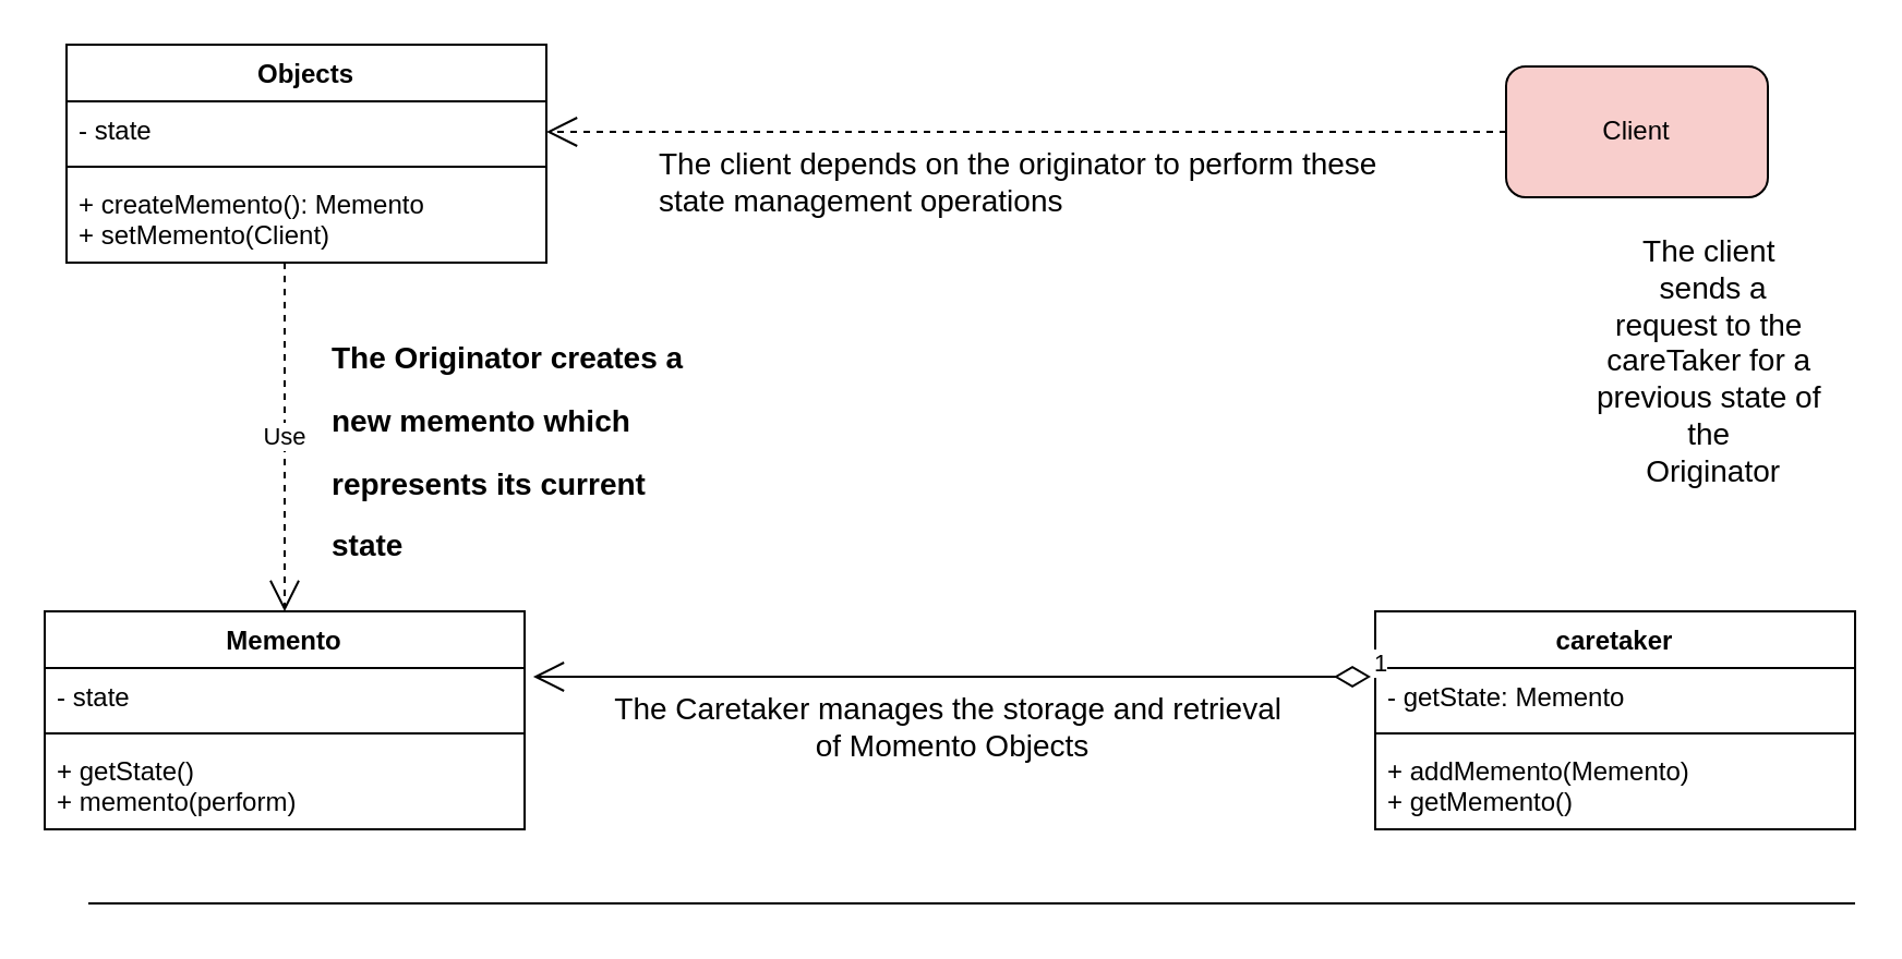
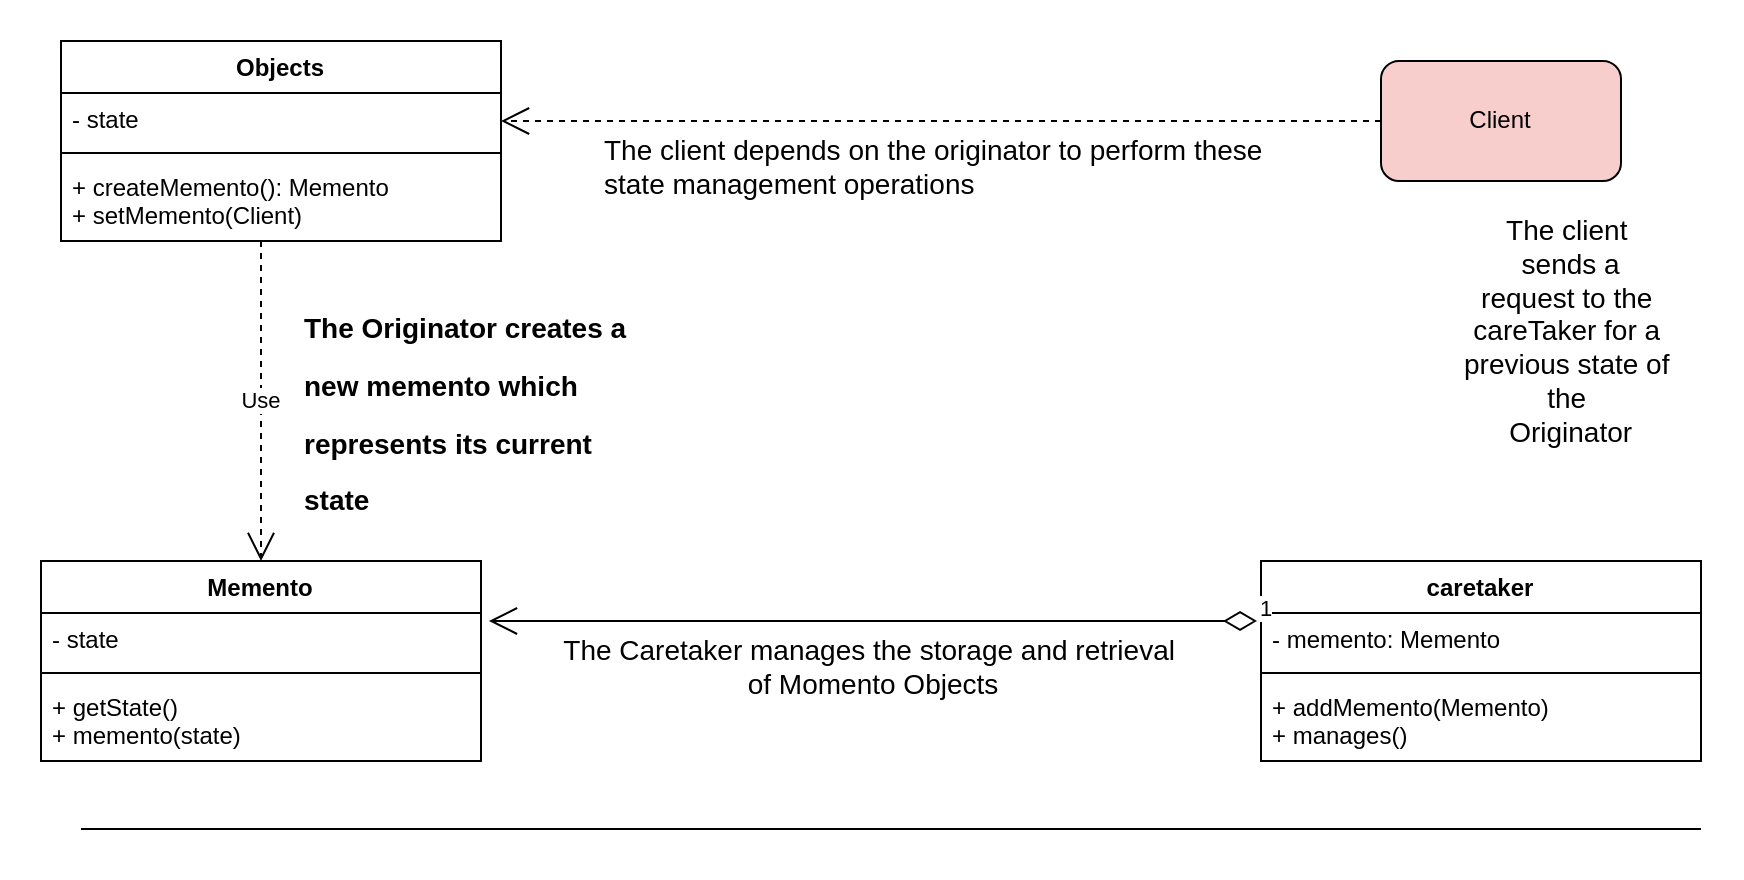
  <mxCell id="0" />
  <mxCell id="1" parent="0" />
  <mxCell id="2" value="Objects" style="swimlane;fontStyle=1;align=center;verticalAlign=top;childLayout=stackLayout;horizontal=1;startSize=26;horizontalStack=0;resizeParent=1;resizeParentMax=0;resizeLast=0;collapsible=1;marginBottom=0;whiteSpace=wrap;html=1;" vertex="1" parent="1"><mxGeometry x="30" y="20" width="220" height="100" as="geometry" /></mxCell>
  <mxCell id="3" value="- state&lt;div&gt;&lt;br&gt;&lt;/div&gt;" style="text;strokeColor=none;fillColor=none;align=left;verticalAlign=top;spacingLeft=4;spacingRight=4;overflow=hidden;rotatable=0;points=[[0,0.5],[1,0.5]];portConstraint=eastwest;whiteSpace=wrap;html=1;" vertex="1" parent="2"><mxGeometry y="26" width="220" height="26" as="geometry" /></mxCell>
  <mxCell id="4" value="" style="line;strokeWidth=1;fillColor=none;align=left;verticalAlign=middle;spacingTop=-1;spacingLeft=3;spacingRight=3;rotatable=0;labelPosition=right;points=[];portConstraint=eastwest;strokeColor=inherit;" vertex="1" parent="2"><mxGeometry y="52" width="220" height="8" as="geometry" /></mxCell>
  <mxCell id="5" value="+ createMemento(): Memento&lt;div&gt;+ setMemento(Client)&lt;/div&gt;" style="text;strokeColor=none;fillColor=none;align=left;verticalAlign=top;spacingLeft=4;spacingRight=4;overflow=hidden;rotatable=0;points=[[0,0.5],[1,0.5]];portConstraint=eastwest;whiteSpace=wrap;html=1;" vertex="1" parent="2"><mxGeometry y="60" width="220" height="40" as="geometry" /></mxCell>
  <mxCell id="6" value="Use" style="endArrow=open;endSize=12;dashed=1;html=1;rounded=0;" edge="1" parent="1"><mxGeometry width="160" relative="1" as="geometry"><mxPoint x="130" y="120" as="sourcePoint" /><mxPoint x="130" y="280" as="targetPoint" /></mxGeometry></mxCell>
  <mxCell id="7" value="Memento" style="swimlane;fontStyle=1;align=center;verticalAlign=top;childLayout=stackLayout;horizontal=1;startSize=26;horizontalStack=0;resizeParent=1;resizeParentMax=0;resizeLast=0;collapsible=1;marginBottom=0;whiteSpace=wrap;html=1;" vertex="1" parent="1"><mxGeometry y="280" width="220" height="100" as="geometry" x="20" /></mxCell>
  <mxCell id="8" value="- state&lt;div&gt;&lt;br&gt;&lt;/div&gt;" style="text;strokeColor=none;fillColor=none;align=left;verticalAlign=top;spacingLeft=4;spacingRight=4;overflow=hidden;rotatable=0;points=[[0,0.5],[1,0.5]];portConstraint=eastwest;whiteSpace=wrap;html=1;" vertex="1" parent="7"><mxGeometry y="26" width="220" height="26" as="geometry" /></mxCell>
  <mxCell id="9" value="" style="line;strokeWidth=1;fillColor=none;align=left;verticalAlign=middle;spacingTop=-1;spacingLeft=3;spacingRight=3;rotatable=0;labelPosition=right;points=[];portConstraint=eastwest;strokeColor=inherit;" vertex="1" parent="7"><mxGeometry y="52" width="220" height="8" as="geometry" /></mxCell>
- <mxCell id="10" value="+ getState()&lt;div&gt;+ memento(perform)&lt;/div&gt;" style="text;strokeColor=none;fillColor=none;align=left;verticalAlign=top;spacingLeft=4;spacingRight=4;overflow=hidden;rotatable=0;points=[[0,0.5],[1,0.5]];portConstraint=eastwest;whiteSpace=wrap;html=1;" vertex="1" parent="7"><mxGeometry y="60" width="220" height="40" as="geometry" /></mxCell>
+ <mxCell id="10" value="+ getState()&lt;div&gt;+ memento(state)&lt;/div&gt;" style="text;strokeColor=none;fillColor=none;align=left;verticalAlign=top;spacingLeft=4;spacingRight=4;overflow=hidden;rotatable=0;points=[[0,0.5],[1,0.5]];portConstraint=eastwest;whiteSpace=wrap;html=1;" vertex="1" parent="7"><mxGeometry y="60" width="220" height="40" as="geometry" /></mxCell>
  <mxCell id="11" value="&lt;h1 style=&quot;margin-top: 0px;&quot;&gt;&lt;font style=&quot;font-size: 14px;&quot;&gt;The Originator creates a new memento which represents its current state&lt;/font&gt;&lt;/h1&gt;&lt;div&gt;&lt;font style=&quot;font-size: 14px;&quot;&gt;&lt;br&gt;&lt;/font&gt;&lt;/div&gt;&lt;p&gt;&lt;br&gt;&lt;/p&gt;" style="text;html=1;whiteSpace=wrap;overflow=hidden;rounded=0;" vertex="1" parent="1"><mxGeometry x="150" y="140" width="170" height="120" as="geometry" /></mxCell>
  <mxCell id="12" value="" style="endArrow=open;endSize=12;dashed=1;html=1;rounded=0;" edge="1" parent="1"><mxGeometry width="160" relative="1" as="geometry"><mxPoint x="690" y="60" as="sourcePoint" /><mxPoint x="250" y="60" as="targetPoint" /></mxGeometry></mxCell>
  <mxCell id="13" value="Client" style="rounded=1;whiteSpace=wrap;html=1;fillColor=#f8cecc;" vertex="1" parent="1"><mxGeometry x="690" y="30" width="120" height="60" as="geometry" /></mxCell>
  <mxCell id="14" value="caretaker" style="swimlane;fontStyle=1;align=center;verticalAlign=top;childLayout=stackLayout;horizontal=1;startSize=26;horizontalStack=0;resizeParent=1;resizeParentMax=0;resizeLast=0;collapsible=1;marginBottom=0;whiteSpace=wrap;html=1;" vertex="1" parent="1"><mxGeometry x="630" y="280" width="220" height="100" as="geometry" /></mxCell>
- <mxCell id="15" value="&lt;div&gt;- getState: Memento&lt;/div&gt;" style="text;strokeColor=none;fillColor=none;align=left;verticalAlign=top;spacingLeft=4;spacingRight=4;overflow=hidden;rotatable=0;points=[[0,0.5],[1,0.5]];portConstraint=eastwest;whiteSpace=wrap;html=1;" vertex="1" parent="14"><mxGeometry y="26" width="220" height="26" as="geometry" /></mxCell>
+ <mxCell id="15" value="&lt;div&gt;- memento: Memento&lt;/div&gt;" style="text;strokeColor=none;fillColor=none;align=left;verticalAlign=top;spacingLeft=4;spacingRight=4;overflow=hidden;rotatable=0;points=[[0,0.5],[1,0.5]];portConstraint=eastwest;whiteSpace=wrap;html=1;" vertex="1" parent="14"><mxGeometry y="26" width="220" height="26" as="geometry" /></mxCell>
  <mxCell id="16" value="" style="line;strokeWidth=1;fillColor=none;align=left;verticalAlign=middle;spacingTop=-1;spacingLeft=3;spacingRight=3;rotatable=0;labelPosition=right;points=[];portConstraint=eastwest;strokeColor=inherit;" vertex="1" parent="14"><mxGeometry y="52" width="220" height="8" as="geometry" /></mxCell>
- <mxCell id="17" value="+ addMemento(Memento)&lt;div&gt;+ getMemento()&lt;/div&gt;" style="text;strokeColor=none;fillColor=none;align=left;verticalAlign=top;spacingLeft=4;spacingRight=4;overflow=hidden;rotatable=0;points=[[0,0.5],[1,0.5]];portConstraint=eastwest;whiteSpace=wrap;html=1;" vertex="1" parent="14"><mxGeometry y="60" width="220" height="40" as="geometry" /></mxCell>
+ <mxCell id="17" value="+ addMemento(Memento)&lt;div&gt;+ manages()&lt;/div&gt;" style="text;strokeColor=none;fillColor=none;align=left;verticalAlign=top;spacingLeft=4;spacingRight=4;overflow=hidden;rotatable=0;points=[[0,0.5],[1,0.5]];portConstraint=eastwest;whiteSpace=wrap;html=1;" vertex="1" parent="14"><mxGeometry y="60" width="220" height="40" as="geometry" /></mxCell>
  <mxCell id="18" value="1" style="endArrow=open;html=1;endSize=12;startArrow=diamondThin;startSize=14;startFill=0;edgeStyle=orthogonalEdgeStyle;align=left;verticalAlign=bottom;rounded=0;exitX=-0.009;exitY=0.154;exitDx=0;exitDy=0;exitPerimeter=0;entryX=1.018;entryY=0.154;entryDx=0;entryDy=0;entryPerimeter=0;" edge="1" parent="1" source="15" target="8"><mxGeometry x="-1" y="3" relative="1" as="geometry"><mxPoint x="340" y="310" as="sourcePoint" /><mxPoint x="500" y="310" as="targetPoint" /></mxGeometry></mxCell>
  <mxCell id="19" value="&lt;font style=&quot;font-size: 14px;&quot;&gt;The Caretaker manages the storage and retrieval&amp;nbsp;&lt;/font&gt;&lt;div&gt;&lt;font style=&quot;font-size: 14px;&quot;&gt;of Momento Objects&lt;/font&gt;&lt;/div&gt;" style="edgeLabel;html=1;align=center;verticalAlign=middle;resizable=0;points=[];" vertex="1" connectable="0" parent="18"><mxGeometry x="0.521" y="5" relative="1" as="geometry"><mxPoint x="99" y="17" as="offset" /></mxGeometry></mxCell>
  <mxCell id="20" value="&lt;span style=&quot;color: rgb(0, 0, 0); font-family: Helvetica; font-style: normal; font-variant-ligatures: normal; font-variant-caps: normal; font-weight: 400; letter-spacing: normal; orphans: 2; text-align: center; text-indent: 0px; text-transform: none; widows: 2; word-spacing: 0px; -webkit-text-stroke-width: 0px; white-space: nowrap; background-color: rgb(255, 255, 255); text-decoration-thickness: initial; text-decoration-style: initial; text-decoration-color: initial; float: none; display: inline !important;&quot;&gt;&lt;font style=&quot;font-size: 14px;&quot;&gt;The client depends on the originator to perform these&amp;nbsp;&lt;/font&gt;&lt;/span&gt;&lt;div&gt;&lt;span style=&quot;color: rgb(0, 0, 0); font-family: Helvetica; font-style: normal; font-variant-ligatures: normal; font-variant-caps: normal; font-weight: 400; letter-spacing: normal; orphans: 2; text-align: center; text-indent: 0px; text-transform: none; widows: 2; word-spacing: 0px; -webkit-text-stroke-width: 0px; white-space: nowrap; background-color: rgb(255, 255, 255); text-decoration-thickness: initial; text-decoration-style: initial; text-decoration-color: initial; float: none; display: inline !important;&quot;&gt;&lt;font style=&quot;font-size: 14px;&quot;&gt;state management operations&lt;/font&gt;&lt;/span&gt;&lt;div style=&quot;text-align: center;&quot;&gt;&lt;br&gt;&lt;/div&gt;&lt;/div&gt;" style="text;whiteSpace=wrap;html=1;" vertex="1" parent="1"><mxGeometry x="300" y="60" width="370" height="40" as="geometry" /></mxCell>
  <mxCell id="21" value="&lt;div&gt;&lt;div style=&quot;text-align: center;&quot;&gt;&lt;span style=&quot;font-size: 14px; text-wrap-mode: nowrap; background-color: rgb(255, 255, 255);&quot;&gt;The client&amp;nbsp;&lt;/span&gt;&lt;/div&gt;&lt;div style=&quot;text-align: center;&quot;&gt;&lt;span style=&quot;font-size: 14px; text-wrap-mode: nowrap; background-color: rgb(255, 255, 255);&quot;&gt;sends a&lt;/span&gt;&lt;/div&gt;&lt;/div&gt;&lt;div style=&quot;text-align: center;&quot;&gt;&lt;span style=&quot;font-size: 14px; text-wrap-mode: nowrap; background-color: rgb(255, 255, 255);&quot;&gt;request to the&amp;nbsp;&lt;/span&gt;&lt;/div&gt;&lt;div style=&quot;text-align: center;&quot;&gt;&lt;span style=&quot;font-size: 14px; text-wrap-mode: nowrap; background-color: rgb(255, 255, 255);&quot;&gt;careTaker for a&amp;nbsp;&lt;/span&gt;&lt;/div&gt;&lt;div style=&quot;text-align: center;&quot;&gt;&lt;span style=&quot;font-size: 14px; text-wrap-mode: nowrap; background-color: rgb(255, 255, 255);&quot;&gt;previous state of&amp;nbsp;&lt;/span&gt;&lt;/div&gt;&lt;div style=&quot;text-align: center;&quot;&gt;&lt;span style=&quot;font-size: 14px; text-wrap-mode: nowrap; background-color: rgb(255, 255, 255);&quot;&gt;the&amp;nbsp;&lt;/span&gt;&lt;/div&gt;&lt;div style=&quot;text-align: center;&quot;&gt;&lt;span style=&quot;font-size: 14px; text-wrap-mode: nowrap; background-color: rgb(255, 255, 255);&quot;&gt;Originator&lt;/span&gt;&lt;/div&gt;" style="text;whiteSpace=wrap;html=1;" vertex="1" parent="1"><mxGeometry x="730" y="100" width="110" height="160" as="geometry" /></mxCell>
  <mxCell id="22" value="" style="line;strokeWidth=1;fillColor=none;align=left;verticalAlign=middle;spacingTop=-1;spacingLeft=3;spacingRight=3;rotatable=0;labelPosition=right;points=[];portConstraint=eastwest;strokeColor=inherit;" vertex="1" parent="1"><mxGeometry x="40" y="410" width="810" height="8" as="geometry" /></mxCell>
